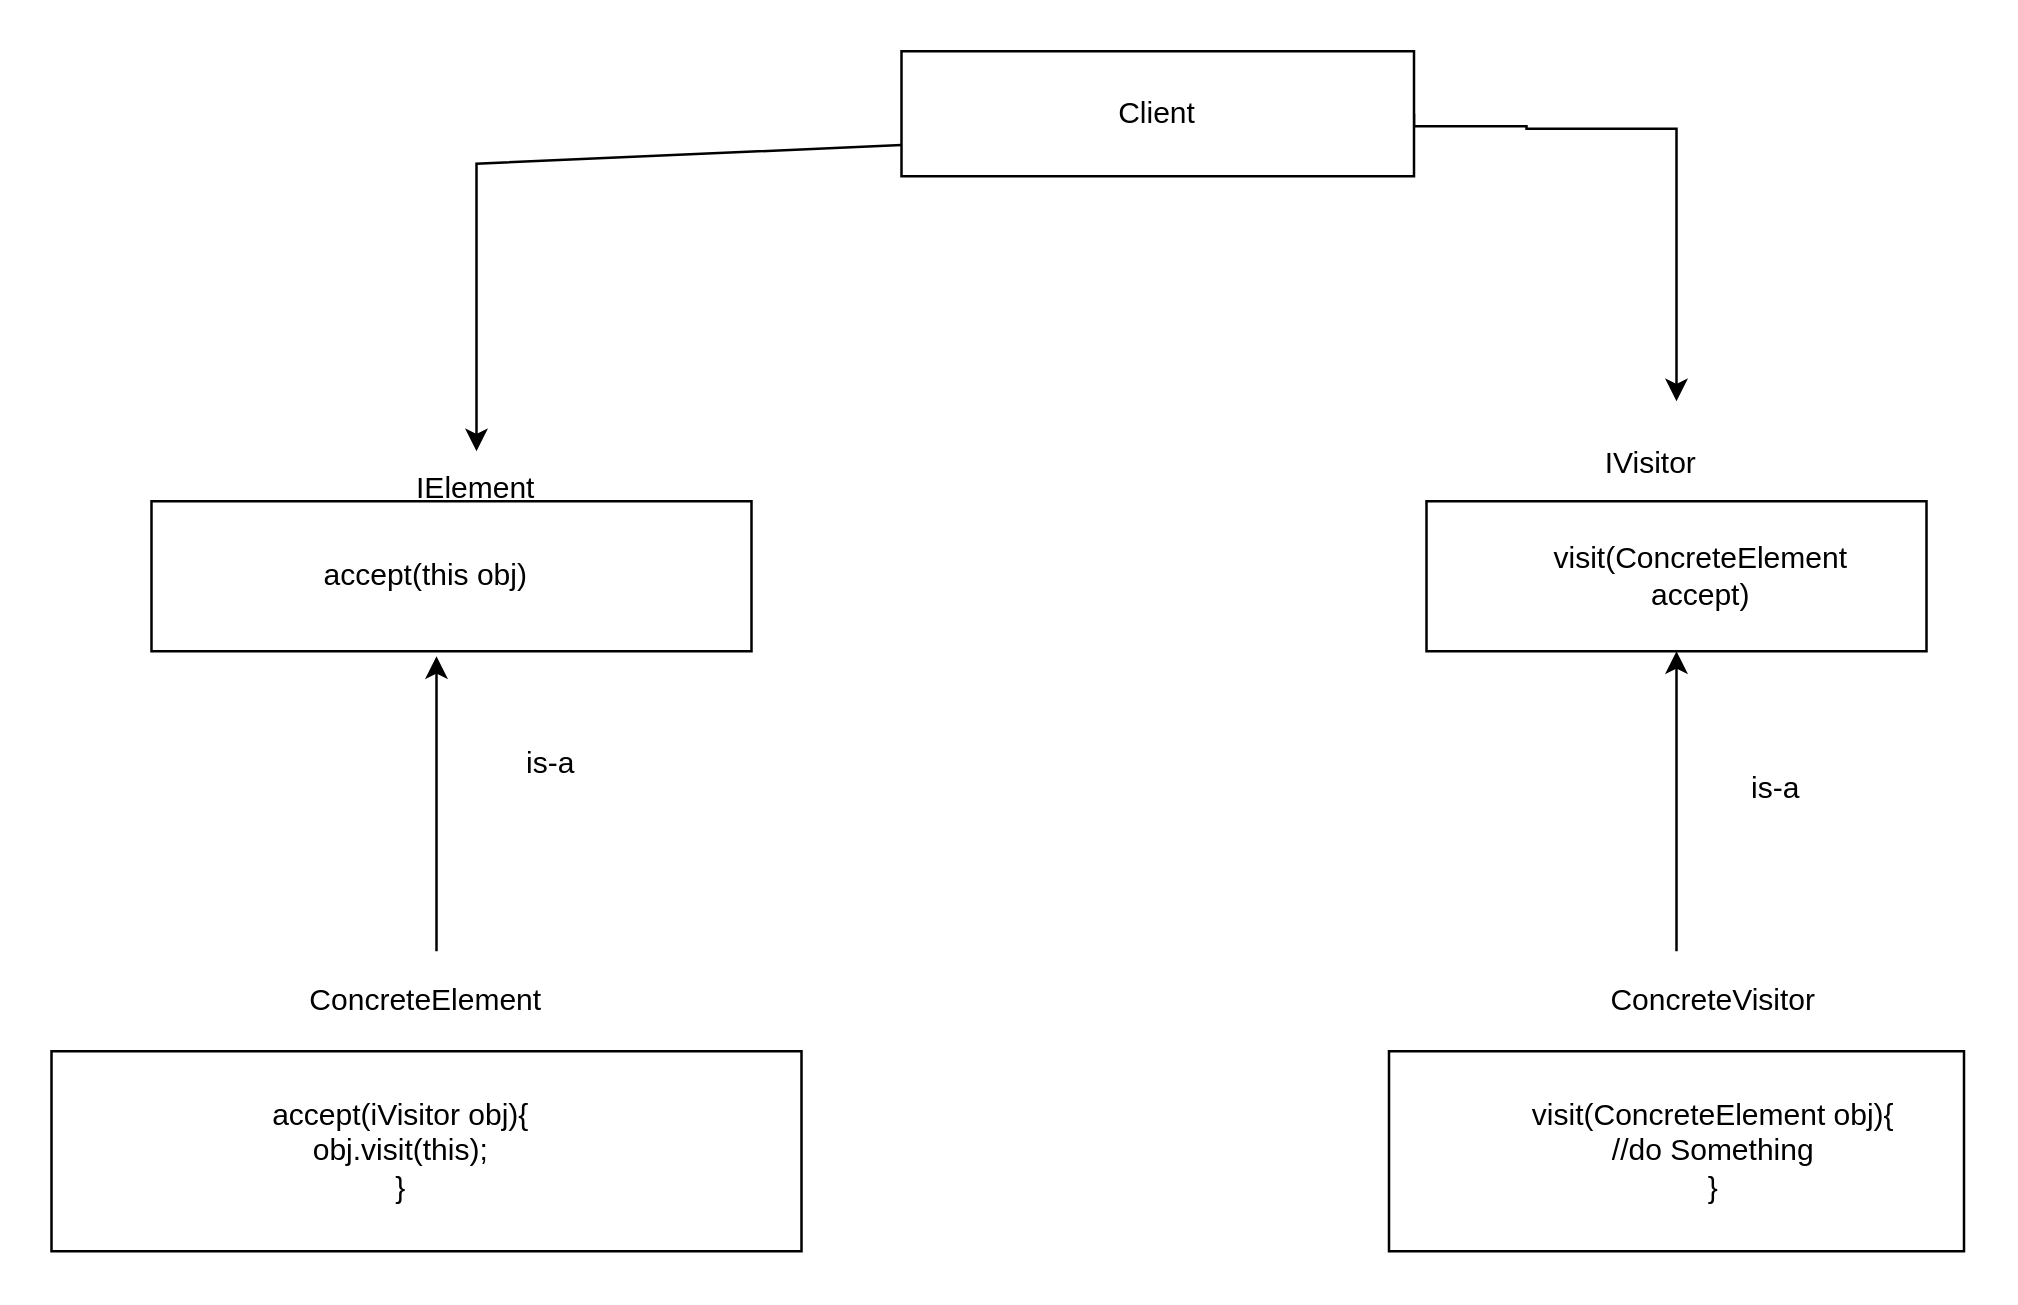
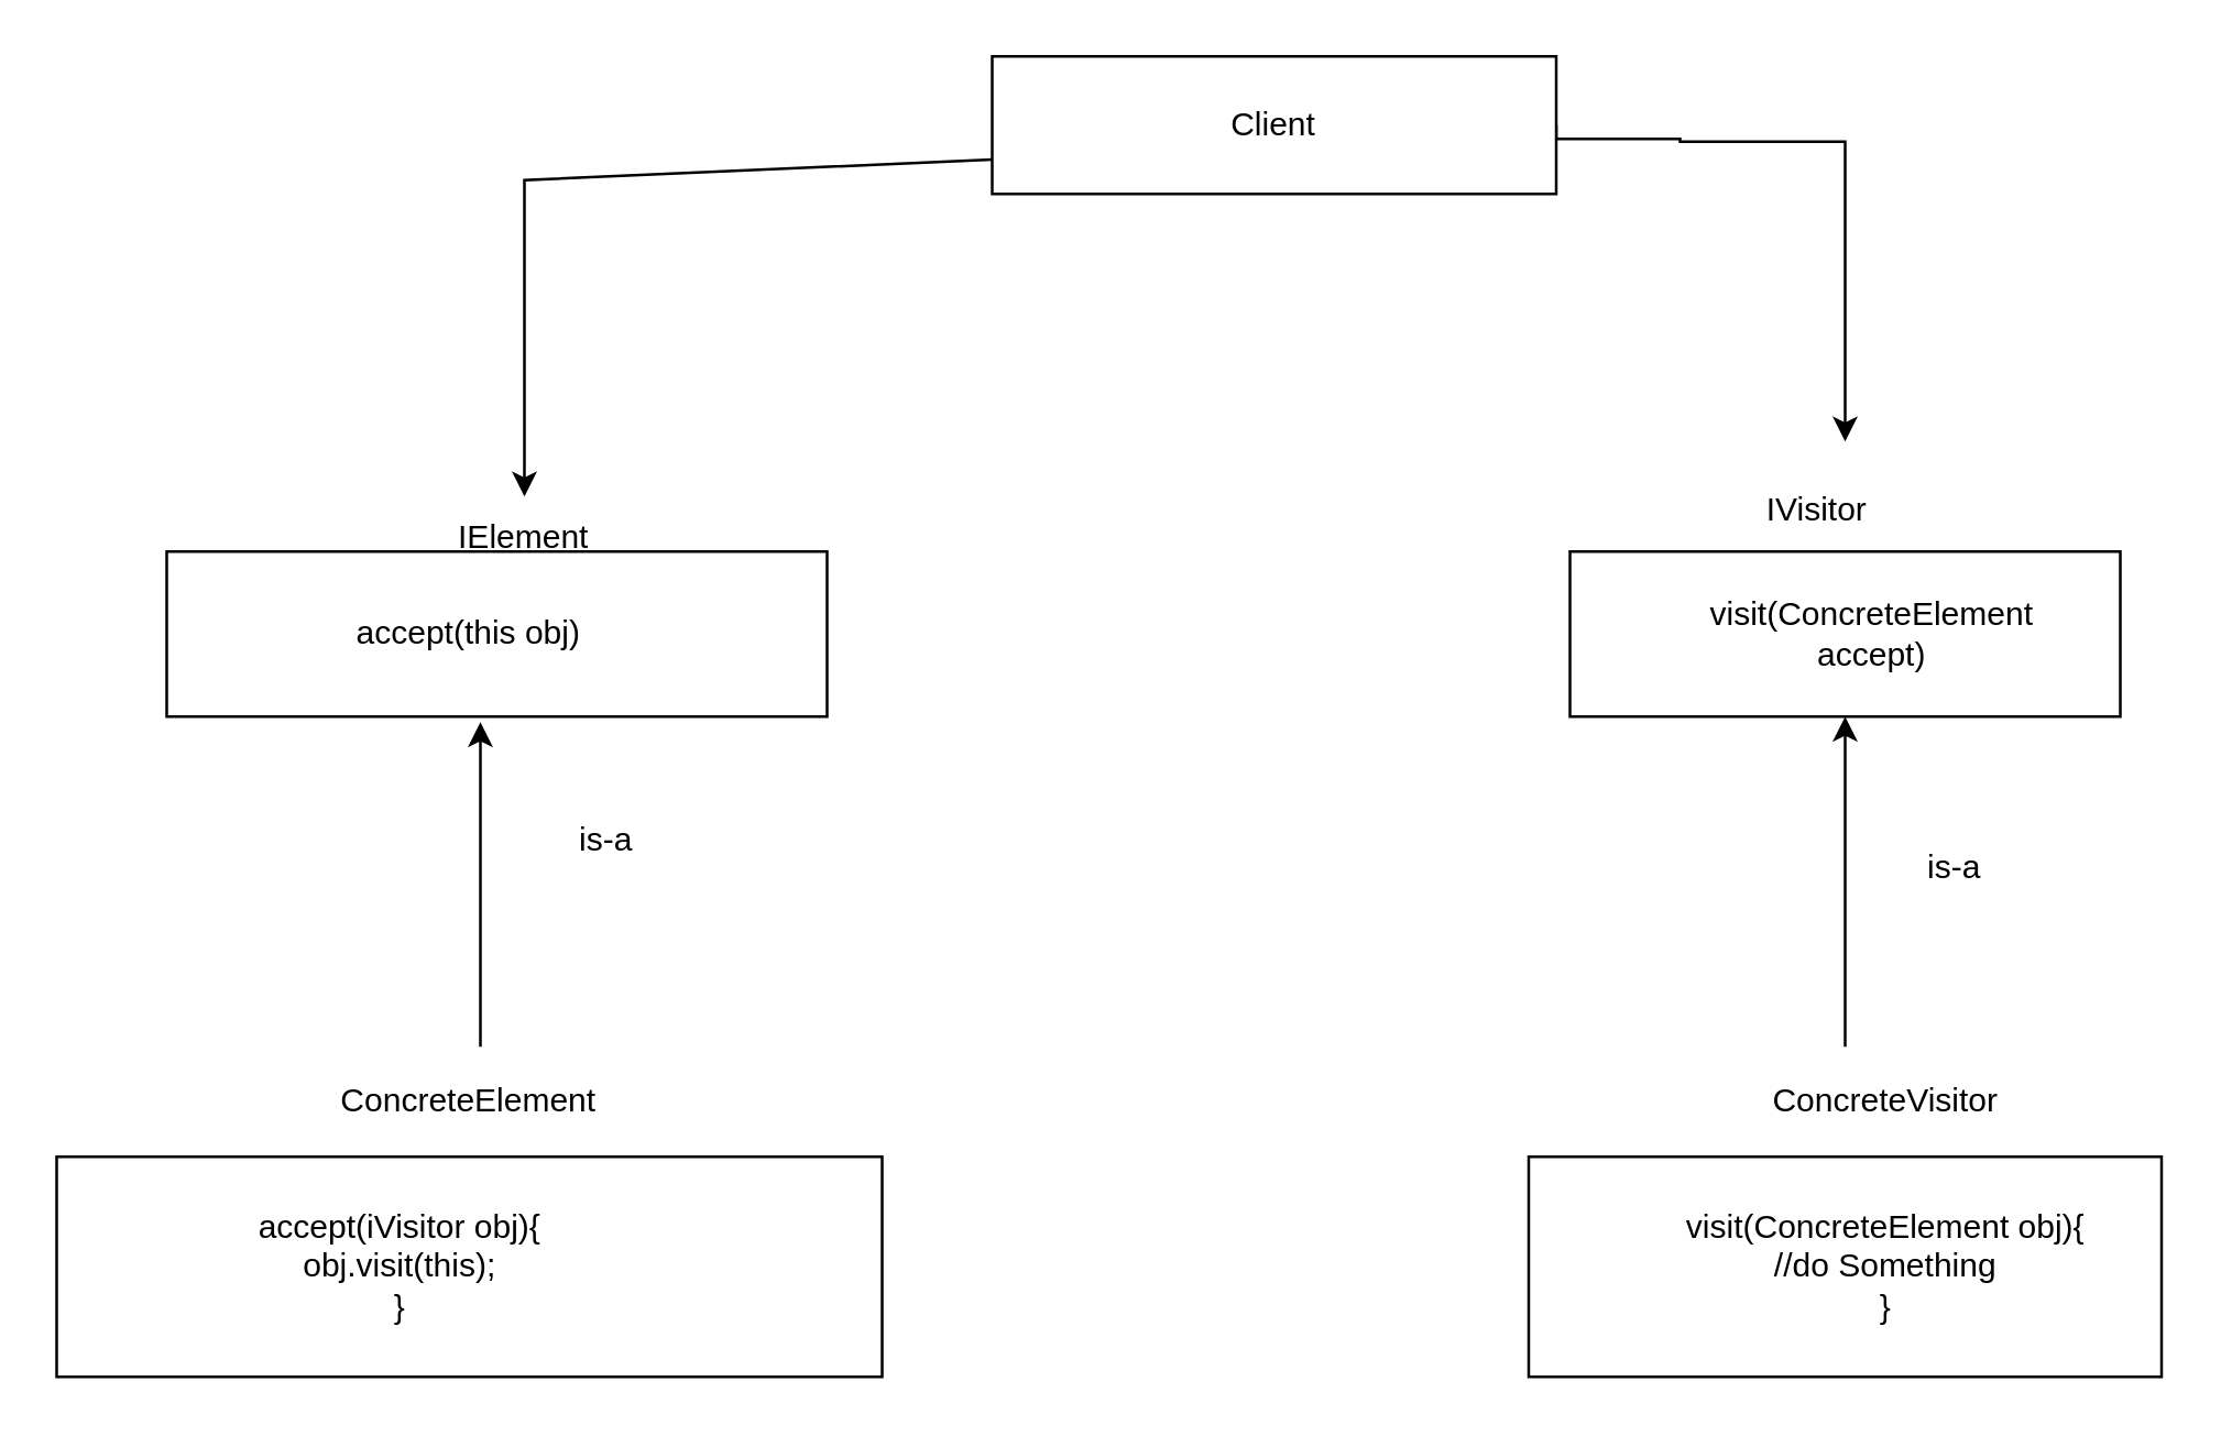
  <mxCell id="0" />
  <mxCell id="1" parent="0" />
  <mxCell id="2" style="edgeStyle=orthogonalEdgeStyle;rounded=0;orthogonalLoop=1;jettySize=auto;html=1;exitX=1;exitY=0.5;exitDx=0;exitDy=0;" edge="1" parent="1" source="3"><mxGeometry relative="1" as="geometry"><mxPoint x="670" y="160" as="targetPoint" /><Array as="points"><mxPoint x="610" y="50" /><mxPoint x="610" y="51" /></Array></mxGeometry></mxCell>
  <mxCell id="3" value="Client" style="rounded=0;whiteSpace=wrap;html=1;" vertex="1" parent="1"><mxGeometry x="360" y="20" width="205" height="50" as="geometry" /></mxCell>
  <mxCell id="4" value="" style="endArrow=classic;html=1;rounded=0;exitX=0;exitY=0.75;exitDx=0;exitDy=0;" edge="1" parent="1" source="3"><mxGeometry width="50" height="50" relative="1" as="geometry"><mxPoint x="230" y="80" as="sourcePoint" /><mxPoint x="190" y="180" as="targetPoint" /><Array as="points"><mxPoint x="190" y="65" /></Array></mxGeometry></mxCell>
  <mxCell id="5" value="" style="rounded=0;whiteSpace=wrap;html=1;" vertex="1" parent="1"><mxGeometry x="60" y="200" width="240" height="60" as="geometry" /></mxCell>
  <mxCell id="6" value="IElement" style="text;html=1;align=center;verticalAlign=middle;whiteSpace=wrap;rounded=0;" vertex="1" parent="1"><mxGeometry x="160" y="180" width="60" height="30" as="geometry" /></mxCell>
  <mxCell id="7" value="" style="rounded=0;whiteSpace=wrap;html=1;" vertex="1" parent="1"><mxGeometry x="570" y="200" width="200" height="60" as="geometry" /></mxCell>
  <mxCell id="8" value="IVisitor" style="text;html=1;align=center;verticalAlign=middle;whiteSpace=wrap;rounded=0;" vertex="1" parent="1"><mxGeometry x="630" y="170" width="60" height="30" as="geometry" /></mxCell>
  <mxCell id="9" value="accept(this obj)" style="text;html=1;align=center;verticalAlign=middle;whiteSpace=wrap;rounded=0;" vertex="1" parent="1"><mxGeometry x="60" y="210" width="220" height="40" as="geometry" /></mxCell>
  <mxCell id="10" value="visit(ConcreteElement accept)" style="text;html=1;align=center;verticalAlign=middle;whiteSpace=wrap;rounded=0;" vertex="1" parent="1"><mxGeometry x="600" y="210" width="160" height="40" as="geometry" /></mxCell>
  <mxCell id="11" value="" style="endArrow=classic;html=1;rounded=0;entryX=0.475;entryY=1.033;entryDx=0;entryDy=0;entryPerimeter=0;" edge="1" parent="1" target="5"><mxGeometry width="50" height="50" relative="1" as="geometry"><mxPoint x="174" y="380" as="sourcePoint" /><mxPoint x="160" y="310" as="targetPoint" /></mxGeometry></mxCell>
  <mxCell id="12" value="is-a" style="text;html=1;align=center;verticalAlign=middle;whiteSpace=wrap;rounded=0;" vertex="1" parent="1"><mxGeometry x="190" y="290" width="60" height="30" as="geometry" /></mxCell>
  <mxCell id="13" value="" style="rounded=0;whiteSpace=wrap;html=1;" vertex="1" parent="1"><mxGeometry x="20" y="420" width="300" height="80" as="geometry" /></mxCell>
  <mxCell id="14" value="ConcreteElement" style="text;html=1;align=center;verticalAlign=middle;whiteSpace=wrap;rounded=0;" vertex="1" parent="1"><mxGeometry x="110" y="380" width="120" height="40" as="geometry" /></mxCell>
  <mxCell id="15" value="" style="rounded=0;whiteSpace=wrap;html=1;" vertex="1" parent="1"><mxGeometry x="555" y="420" width="230" height="80" as="geometry" /></mxCell>
  <mxCell id="16" value="ConcreteVisitor" style="text;html=1;align=center;verticalAlign=middle;whiteSpace=wrap;rounded=0;" vertex="1" parent="1"><mxGeometry x="630" y="380" width="110" height="40" as="geometry" /></mxCell>
  <mxCell id="17" value="" style="endArrow=classic;html=1;rounded=0;entryX=0.5;entryY=1;entryDx=0;entryDy=0;" edge="1" parent="1" target="7"><mxGeometry width="50" height="50" relative="1" as="geometry"><mxPoint x="670" y="380" as="sourcePoint" /><mxPoint x="690" y="280" as="targetPoint" /></mxGeometry></mxCell>
  <mxCell id="18" value="is-a" style="text;html=1;align=center;verticalAlign=middle;whiteSpace=wrap;rounded=0;" vertex="1" parent="1"><mxGeometry x="680" y="300" width="60" height="30" as="geometry" /></mxCell>
- <mxCell id="19" value="accept(iVisitor obj){&lt;br&gt;obj.visit(this);&lt;br&gt;}" style="text;html=1;align=center;verticalAlign=middle;whiteSpace=wrap;rounded=0;" vertex="1" parent="1"><mxGeometry x="40" y="430" width="240" height="60" as="geometry" /></mxCell>
+ <mxCell id="19" value="accept(iVisitor obj){&lt;br&gt;obj.visit(this);&lt;br&gt;}" style="text;html=1;align=center;verticalAlign=middle;whiteSpace=wrap;rounded=0;" vertex="1" parent="1"><mxGeometry x="25" y="430" width="240" height="60" as="geometry" /></mxCell>
  <mxCell id="20" value="visit(ConcreteElement obj){&lt;br&gt;//do Something&lt;br&gt;}" style="text;html=1;align=center;verticalAlign=middle;whiteSpace=wrap;rounded=0;" vertex="1" parent="1"><mxGeometry x="590" y="430" width="190" height="60" as="geometry" /></mxCell>
